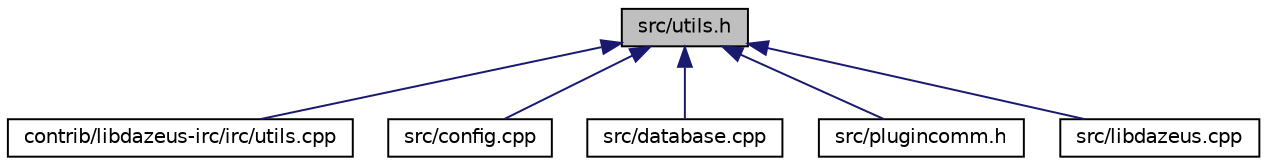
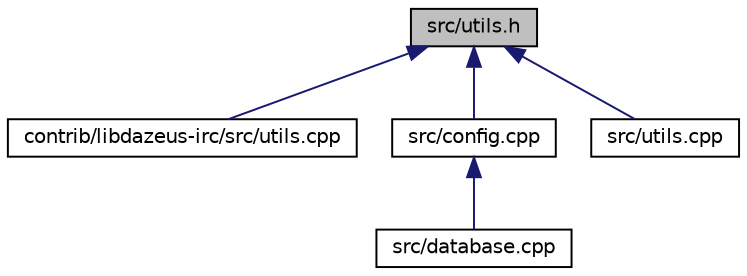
  digraph {
    node [color=black fillcolor=white fontname=Helvetica fontsize=10 shape=record style=filled]
    edge [color=midnightblue dir=back fontname=Helvetica fontsize=10 labelfontname=Helvetica labelfontsize=10 style=solid]
    n1 [fillcolor=grey75 fontcolor=black height=0.2 label="src/utils.h" width=0.4]
-   n2 [height=0.2 label="contrib/libdazeus-irc/irc/utils.cpp" width=0.4]
+   n2 [height=0.2 label="contrib/libdazeus-irc/src/utils.cpp" width=0.4]
    n3 [height=0.2 label="src/config.cpp" width=0.4]
    n4 [height=0.2 label="src/database.cpp" width=0.4]
-   n5 [height=0.2 label="src/plugincomm.h" width=0.4]
-   n6 [height=0.2 label="src/libdazeus.cpp" width=0.4]
+   n6 [height=0.2 label="src/utils.cpp" width=0.4]
    n1 -> n2
    n1 -> n3
-   n1 -> n4
-   n1 -> n5
+   n3 -> n4
    n1 -> n6
  }
